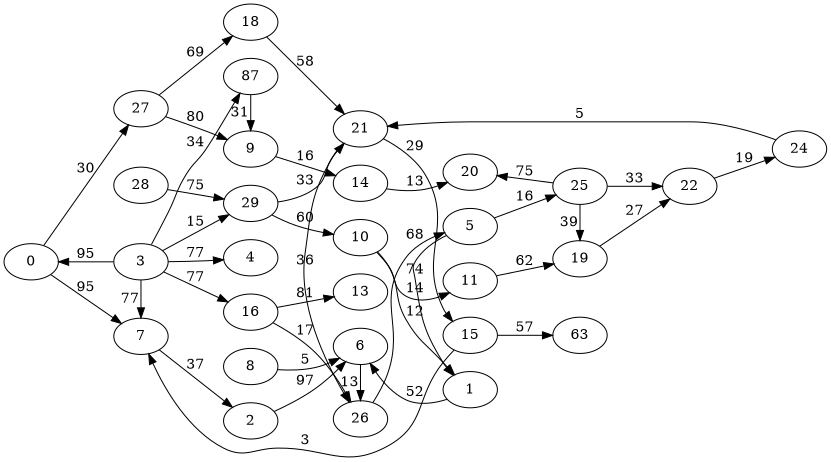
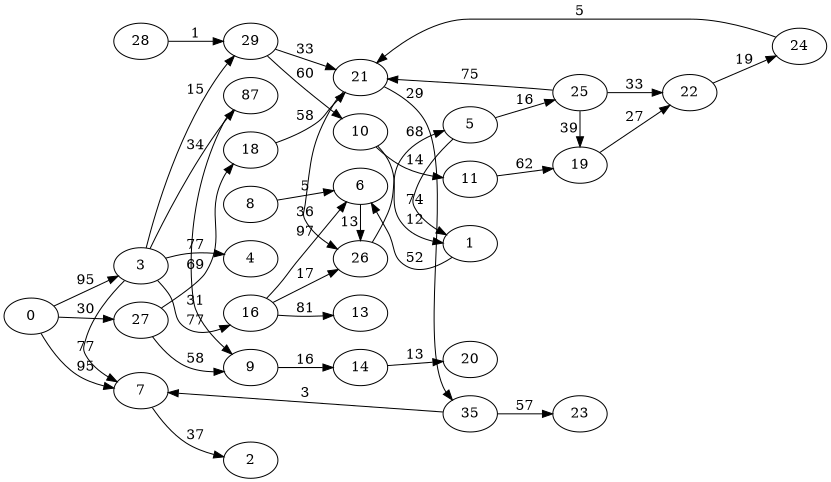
  digraph {
    rankdir=LR
    ranksep=equally
    0
    24
    7
    27
    3
    2
    9
    18
    29
    n10 [label=87]
    16
    4
    6
    14
    21
    10
    26
    13
    20
-   15
+   15 [label=35]
    11
    1
    5
-   23 [label=63]
+   23
    19
    25
    22
    8
    28
    subgraph sub_1 {
      rank=same
      0
    }
    subgraph sub_2 {
      rank=same
      24
    }
    subgraph sub_3 {
      rank=same
      7
      27
      3
    }
    subgraph sub_4 {
      rank=same
      2
      9
      18
      29
      n10
      16
      4
    }
    subgraph sub_5 {
      rank=same
      6
      14
      21
      10
      26
      13
    }
    subgraph sub_6 {
      rank=same
      20
      15
      11
      1
      5
    }
    subgraph sub_7 {
      rank=same
      23
      19
      25
    }
    subgraph sub_8 {
      rank=same
      22
    }
    subgraph sub_9 {
      rank=same
    }
    subgraph sub_10 {
      rank=same
      8
    }
    subgraph sub_11 {
      rank=same
    }
    subgraph sub_12 {
      rank=same
      28
    }
    subgraph sub_13 {
      rank=same
    }
    0 -> 7 [label=95]
    0 -> 27 [label=30]
-   3 -> 0 [label=95]
+   0 -> 3 [label=95]
    24 -> 21 [label=5]
    7 -> 2 [label=37]
-   27 -> 9 [label=80]
+   27 -> 9 [label=58]
    27 -> 18 [label=69]
    3 -> 7 [label=77]
    3 -> 29 [label=15]
    3 -> n10 [label=34]
    3 -> 16 [label=77]
    3 -> 4 [label=77]
-   2 -> 6 [label=97]
+   16 -> 6 [label=97]
    9 -> 14 [label=16]
    18 -> 21 [label=58]
    29 -> 21 [label=33]
    29 -> 10 [label=60]
    n10 -> 9 [label=31]
    16 -> 26 [label=17]
    16 -> 13 [label=81]
    6 -> 26 [label=13]
    14 -> 20 [label=13]
    21 -> 26 [label=36]
    21 -> 15 [label=29]
    10 -> 11 [label=14]
    10 -> 1 [label=12]
    26 -> 5 [label=68]
    15 -> 7 [label=3]
    15 -> 23 [label=57]
    11 -> 19 [label=62]
    1 -> 6 [label=52]
    5 -> 1 [label=74]
    5 -> 25 [label=16]
    19 -> 22 [label=27]
-   25 -> 20 [label=75]
+   25 -> 21 [label=75]
    25 -> 19 [label=39]
    25 -> 22 [label=33]
    22 -> 24 [label=19]
    8 -> 6 [label=5]
-   28 -> 29 [label=75]
+   28 -> 29 [label=1]
  }
